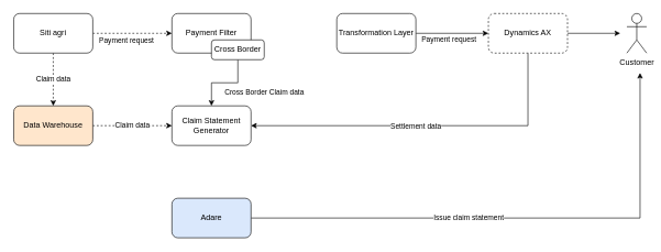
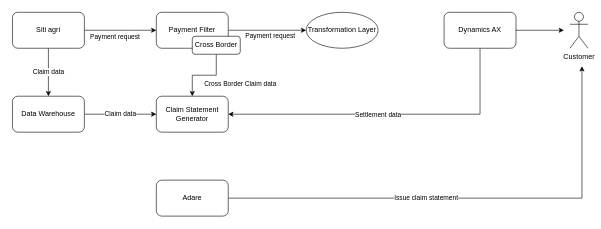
  <mxCell id="0" />
  <mxCell id="1" parent="0" />
- <mxCell id="2" value="" style="edgeStyle=orthogonalEdgeStyle;rounded=0;orthogonalLoop=1;jettySize=auto;html=1;dashed=1;" edge="1" parent="1" source="5" target="7"><mxGeometry relative="1" as="geometry"><Array as="points"><mxPoint x="220" y="50" /><mxPoint x="220" y="50" /></Array></mxGeometry></mxCell>
+ <mxCell id="2" value="" style="edgeStyle=orthogonalEdgeStyle;rounded=0;orthogonalLoop=1;jettySize=auto;html=1;" edge="1" parent="1" source="5" target="7"><mxGeometry relative="1" as="geometry"><Array as="points"><mxPoint x="220" y="50" /><mxPoint x="220" y="50" /></Array></mxGeometry></mxCell>
  <mxCell id="3" value="Payment request" style="edgeLabel;html=1;align=center;verticalAlign=middle;resizable=0;points=[];" vertex="1" connectable="0" parent="2"><mxGeometry x="-0.207" y="-2" relative="1" as="geometry"><mxPoint x="2" y="8" as="offset" /></mxGeometry></mxCell>
- <mxCell id="4" value="Claim data" style="edgeStyle=orthogonalEdgeStyle;rounded=0;orthogonalLoop=1;jettySize=auto;html=1;dashed=1;" edge="1" parent="1" source="5" target="15"><mxGeometry relative="1" as="geometry" /></mxCell>
+ <mxCell id="4" value="Claim data" style="edgeStyle=orthogonalEdgeStyle;rounded=0;orthogonalLoop=1;jettySize=auto;html=1;" edge="1" parent="1" source="5" target="15"><mxGeometry relative="1" as="geometry" /></mxCell>
  <mxCell id="5" value="Siti agri" style="rounded=1;whiteSpace=wrap;html=1;verticalAlign=middle;" vertex="1" parent="1"><mxGeometry x="20" y="20" width="120" height="60" as="geometry" /></mxCell>
+ <mxCell id="6" value="Payment request" style="edgeStyle=orthogonalEdgeStyle;rounded=0;orthogonalLoop=1;jettySize=auto;html=1;" edge="1" parent="1" source="7" target="9"><mxGeometry x="0.077" y="-10" relative="1" as="geometry"><mxPoint as="offset" /></mxGeometry></mxCell>
  <mxCell id="7" value="Payment Filter" style="rounded=1;whiteSpace=wrap;html=1;verticalAlign=middle;" vertex="1" parent="1"><mxGeometry x="260" y="20" width="120" height="60" as="geometry" /></mxCell>
- <mxCell id="8" value="Payment request" style="edgeStyle=orthogonalEdgeStyle;rounded=0;orthogonalLoop=1;jettySize=auto;html=1;" edge="1" parent="1" source="9" target="13"><mxGeometry x="-0.091" y="-10" relative="1" as="geometry"><mxPoint as="offset" /></mxGeometry></mxCell>
- <mxCell id="9" value="Transformation Layer" style="rounded=1;whiteSpace=wrap;html=1;verticalAlign=middle;" vertex="1" parent="1"><mxGeometry x="510" y="20" width="120" height="60" as="geometry" /></mxCell>
+ <mxCell id="9" value="Transformation Layer" style="ellipse;whiteSpace=wrap;html=1;verticalAlign=middle;" vertex="1" parent="1"><mxGeometry x="510" y="20" width="120" height="60" as="geometry" /></mxCell>
  <mxCell id="10" style="edgeStyle=orthogonalEdgeStyle;rounded=0;orthogonalLoop=1;jettySize=auto;html=1;entryX=1;entryY=0.5;entryDx=0;entryDy=0;exitX=0.5;exitY=1;exitDx=0;exitDy=0;" edge="1" parent="1" source="13" target="16"><mxGeometry relative="1" as="geometry" /></mxCell>
  <mxCell id="11" value="Settlement data" style="edgeLabel;html=1;align=center;verticalAlign=middle;resizable=0;points=[];" vertex="1" connectable="0" parent="10"><mxGeometry x="0.006" y="3" relative="1" as="geometry"><mxPoint x="-14" y="-3" as="offset" /></mxGeometry></mxCell>
  <mxCell id="12" value="" style="edgeStyle=orthogonalEdgeStyle;rounded=0;orthogonalLoop=1;jettySize=auto;html=1;" edge="1" parent="1" source="13"><mxGeometry relative="1" as="geometry"><mxPoint x="940" y="50" as="targetPoint" /></mxGeometry></mxCell>
- <mxCell id="13" value="Dynamics AX" style="rounded=1;whiteSpace=wrap;html=1;verticalAlign=middle;dashed=1;" vertex="1" parent="1"><mxGeometry x="740" y="20" width="120" height="60" as="geometry" /></mxCell>
- <mxCell id="14" value="Claim data" style="edgeStyle=orthogonalEdgeStyle;rounded=0;orthogonalLoop=1;jettySize=auto;html=1;dashed=1;" edge="1" parent="1" source="15" target="16"><mxGeometry relative="1" as="geometry" /></mxCell>
- <mxCell id="15" value="Data Warehouse" style="rounded=1;whiteSpace=wrap;html=1;verticalAlign=middle;fillColor=#ffe6cc;" vertex="1" parent="1"><mxGeometry x="20" y="160" width="120" height="60" as="geometry" /></mxCell>
+ <mxCell id="13" value="Dynamics AX" style="rounded=1;whiteSpace=wrap;html=1;verticalAlign=middle;" vertex="1" parent="1"><mxGeometry x="740" y="20" width="120" height="60" as="geometry" /></mxCell>
+ <mxCell id="14" value="Claim data" style="edgeStyle=orthogonalEdgeStyle;rounded=0;orthogonalLoop=1;jettySize=auto;html=1;" edge="1" parent="1" source="15" target="16"><mxGeometry relative="1" as="geometry" /></mxCell>
+ <mxCell id="15" value="Data Warehouse" style="rounded=1;whiteSpace=wrap;html=1;verticalAlign=middle;" vertex="1" parent="1"><mxGeometry x="20" y="160" width="120" height="60" as="geometry" /></mxCell>
  <mxCell id="16" value="Claim Statement Generator" style="rounded=1;whiteSpace=wrap;html=1;verticalAlign=middle;" vertex="1" parent="1"><mxGeometry x="260" y="160" width="120" height="60" as="geometry" /></mxCell>
  <mxCell id="17" value="Customer" style="shape=umlActor;verticalLabelPosition=bottom;verticalAlign=top;html=1;outlineConnect=0;" vertex="1" parent="1"><mxGeometry x="950" y="20" width="30" height="60" as="geometry" /></mxCell>
  <mxCell id="18" value="Issue claim statement" style="edgeStyle=orthogonalEdgeStyle;rounded=0;orthogonalLoop=1;jettySize=auto;html=1;" edge="1" parent="1" source="19"><mxGeometry x="-0.185" relative="1" as="geometry"><mxPoint x="970" y="110" as="targetPoint" /><Array as="points"><mxPoint x="970" y="330" /><mxPoint x="970" y="110" /></Array><mxPoint as="offset" /></mxGeometry></mxCell>
- <mxCell id="19" value="Adare" style="rounded=1;whiteSpace=wrap;html=1;verticalAlign=middle;fillColor=#dae8fc;" vertex="1" parent="1"><mxGeometry x="260" y="300" width="120" height="60" as="geometry" /></mxCell>
+ <mxCell id="19" value="Adare" style="rounded=1;whiteSpace=wrap;html=1;verticalAlign=middle;" vertex="1" parent="1"><mxGeometry x="260" y="300" width="120" height="60" as="geometry" /></mxCell>
  <mxCell id="20" value="Cross Border Claim data" style="edgeStyle=orthogonalEdgeStyle;rounded=0;orthogonalLoop=1;jettySize=auto;html=1;entryX=0.5;entryY=0;entryDx=0;entryDy=0;" edge="1" parent="1" source="21" target="16"><mxGeometry x="-0.364" y="43" relative="1" as="geometry"><mxPoint x="40" y="-28" as="offset" /></mxGeometry></mxCell>
  <mxCell id="21" value="Cross Border" style="rounded=1;whiteSpace=wrap;html=1;" vertex="1" parent="1"><mxGeometry x="320" y="60" width="80" height="30" as="geometry" /></mxCell>
